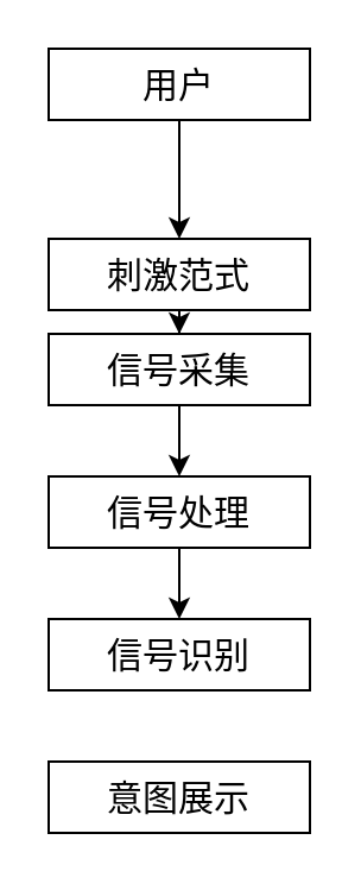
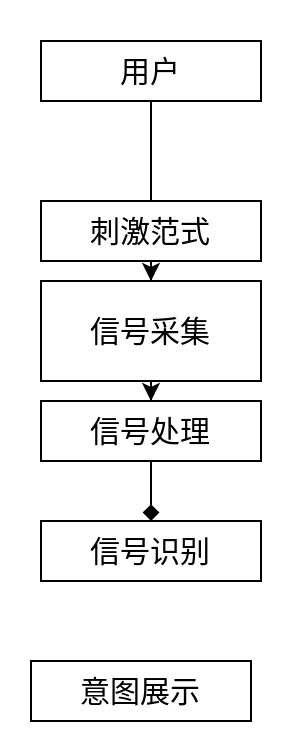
  <mxCell id="0" />
  <mxCell id="1" parent="0" />
- <mxCell id="2" style="edgeStyle=orthogonalEdgeStyle;rounded=0;orthogonalLoop=1;jettySize=auto;html=1;exitX=0.5;exitY=1;exitDx=0;exitDy=0;entryX=0.5;entryY=0;entryDx=0;entryDy=0;fontSize=15;" edge="1" parent="1" source="3" target="5"><mxGeometry relative="1" as="geometry" /></mxCell>
+ <mxCell id="2" style="edgeStyle=orthogonalEdgeStyle;rounded=0;orthogonalLoop=1;jettySize=auto;html=1;exitX=0.5;exitY=1;exitDx=0;exitDy=0;entryX=0.5;entryY=0;entryDx=0;entryDy=0;fontSize=15;endArrow=none;" edge="1" parent="1" source="3" target="5"><mxGeometry relative="1" as="geometry" /></mxCell>
  <mxCell id="3" value="用户" style="rounded=0;whiteSpace=wrap;html=1;fontSize=15;" vertex="1" parent="1"><mxGeometry x="20" y="20" width="110" height="30" as="geometry" /></mxCell>
  <mxCell id="4" style="edgeStyle=orthogonalEdgeStyle;rounded=0;orthogonalLoop=1;jettySize=auto;html=1;entryX=0.5;entryY=0;entryDx=0;entryDy=0;fontSize=15;" edge="1" parent="1" source="5" target="7"><mxGeometry relative="1" as="geometry" /></mxCell>
  <mxCell id="5" value="刺激范式" style="rounded=0;whiteSpace=wrap;html=1;fontSize=15;" vertex="1" parent="1"><mxGeometry x="20" y="100" width="110" height="30" as="geometry" /></mxCell>
  <mxCell id="6" style="edgeStyle=orthogonalEdgeStyle;rounded=0;orthogonalLoop=1;jettySize=auto;html=1;entryX=0.5;entryY=0;entryDx=0;entryDy=0;fontSize=15;" edge="1" parent="1" source="7" target="9"><mxGeometry relative="1" as="geometry" /></mxCell>
- <mxCell id="7" value="信号采集" style="rounded=0;whiteSpace=wrap;html=1;fontSize=15;" vertex="1" parent="1"><mxGeometry x="20" y="140" width="110" height="30" as="geometry" /></mxCell>
- <mxCell id="8" style="edgeStyle=orthogonalEdgeStyle;rounded=0;orthogonalLoop=1;jettySize=auto;html=1;exitX=0.5;exitY=1;exitDx=0;exitDy=0;entryX=0.5;entryY=0;entryDx=0;entryDy=0;fontSize=15;" edge="1" parent="1" source="9" target="10"><mxGeometry relative="1" as="geometry" /></mxCell>
+ <mxCell id="7" value="信号采集" style="rounded=0;whiteSpace=wrap;html=1;fontSize=15;" vertex="1" parent="1"><mxGeometry x="20" y="140" width="110" height="50" as="geometry" /></mxCell>
+ <mxCell id="8" style="edgeStyle=orthogonalEdgeStyle;rounded=0;orthogonalLoop=1;jettySize=auto;html=1;exitX=0.5;exitY=1;exitDx=0;exitDy=0;entryX=0.5;entryY=0;entryDx=0;entryDy=0;fontSize=15;endArrow=diamond;" edge="1" parent="1" source="9" target="10"><mxGeometry relative="1" as="geometry" /></mxCell>
  <mxCell id="9" value="信号处理" style="rounded=0;whiteSpace=wrap;html=1;fontSize=15;" vertex="1" parent="1"><mxGeometry x="20" y="200" width="110" height="30" as="geometry" /></mxCell>
  <mxCell id="10" value="信号识别" style="rounded=0;whiteSpace=wrap;html=1;fontSize=15;" vertex="1" parent="1"><mxGeometry x="20" y="260" width="110" height="30" as="geometry" /></mxCell>
- <mxCell id="11" value="意图展示" style="rounded=0;whiteSpace=wrap;html=1;fontSize=15;" vertex="1" parent="1"><mxGeometry x="20" y="320" width="110" height="30" as="geometry" /></mxCell>
+ <mxCell id="11" value="意图展示" style="rounded=0;whiteSpace=wrap;html=1;fontSize=15;" vertex="1" parent="1"><mxGeometry x="15" y="330" width="110" height="30" as="geometry" /></mxCell>
